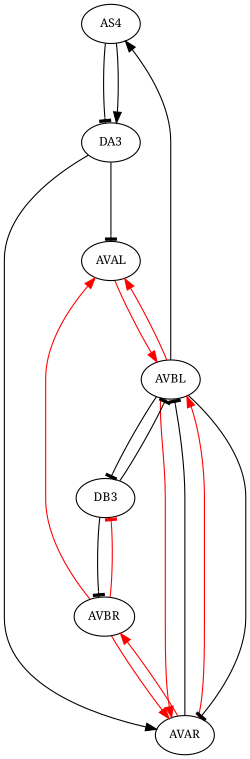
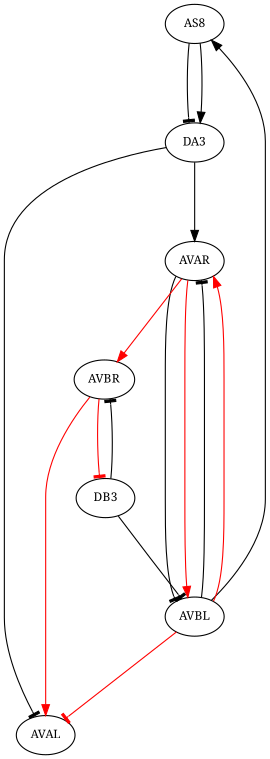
  digraph {
    fontname="Noto Serif"
    fontsize=12
    splines=true
    node [fontname="Noto Serif" fontsize=11]
    edge [fontname="Noto Serif" minlen=2]
-   AS4
+   AS4 [label=AS8]
    DA3
    AVAL
    AVAR
    AVBL
    DB3
    AVBR
    AS4 -> DA3 [arrowhead=tee]
    AS4 -> DA3
    DA3 -> AVAL [arrowhead=tee]
    DA3 -> AVAR [arrowhead=normal]
-   AVAL -> AVBL [color=red]
    AVAR -> AVBL [arrowhead=tee]
    AVAR -> AVBL [color=red]
    AVAR -> AVBR [color=red]
    AVBL -> AS4
-   AVBL -> AVAL [color=red]
+   AVBL -> AVAL [color=red arrowhead=tee]
    AVBL -> AVAR [arrowhead=tee]
    AVBL -> AVAR [color=red]
-   AVBL -> DB3 [arrowhead=tee]
    DB3 -> AVBL [arrowhead=tee]
    DB3 -> AVBR [arrowhead=tee]
    AVBR -> AVAL [color=red]
-   AVBR -> AVAR [color=red]
    AVBR -> DB3 [arrowhead=tee color=red]
  }
